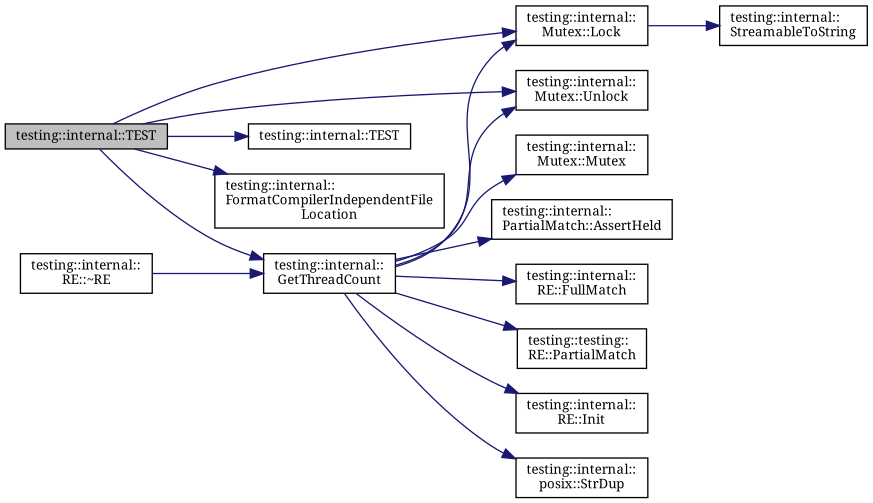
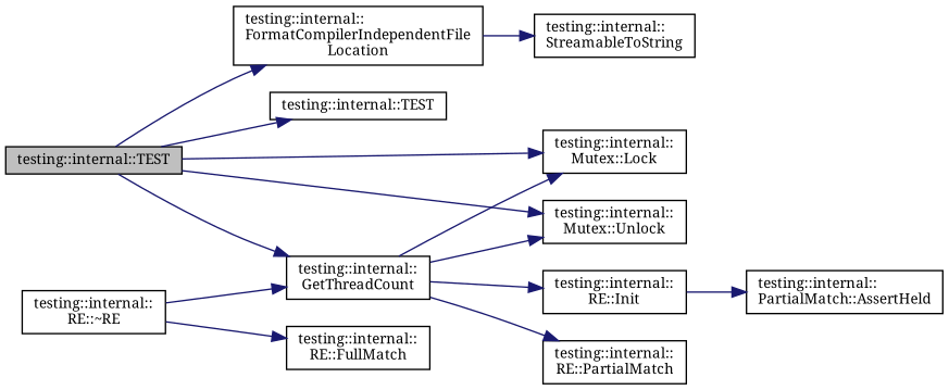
  digraph {
    fontname="Noto Serif"
    rankdir=LR
    node [color=black fillcolor=white fontname="Noto Serif" fontsize=10 shape=record style=filled]
    edge [color=midnightblue fontname="Noto Serif" fontsize=10 labelfontname=Helvetica labelfontsize=10 style=solid]
    n1 [fillcolor=grey75 fontcolor=black height=0.2 label="testing::internal::TEST" width=0.4]
    n2 [height=0.2 label="testing::internal::\lFormatCompilerIndependentFile\lLocation" width=0.4]
    n3 [height=0.2 label="testing::internal::\lMutex::Lock" width=0.4]
    n4 [height=0.2 label="testing::internal::\lMutex::Unlock" width=0.4]
    n5 [height=0.2 label="testing::internal::TEST" width=0.4]
    n6 [height=0.2 label="testing::internal::\lGetThreadCount" width=0.4]
    n7 [height=0.2 label="testing::internal::\lStreamableToString" width=0.4]
-   n8 [height=0.2 label="testing::internal::\lMutex::Mutex" width=0.4]
    n9 [height=0.2 label="testing::internal::\lPartialMatch::AssertHeld" width=0.4]
    n10 [height=0.2 label="testing::internal::\lRE::FullMatch" width=0.4]
-   n11 [height=0.2 label="testing::testing::\lRE::PartialMatch" width=0.4]
+   n11 [height=0.2 label="testing::internal::\lRE::PartialMatch" width=0.4]
    n12 [height=0.2 label="testing::internal::\lRE::Init" width=0.4]
-   n13 [height=0.2 label="testing::internal::\lposix::StrDup" width=0.4]
    n14 [height=0.2 label="testing::internal::\lRE::~RE" width=0.4]
    n1 -> n2
    n1 -> n3
    n1 -> n4
    n1 -> n5
    n1 -> n6
-   n3 -> n7
+   n2 -> n7
    n6 -> n3
    n6 -> n4
-   n6 -> n8
-   n6 -> n9
-   n6 -> n10
+   n12 -> n9
+   n14 -> n10
    n6 -> n11
    n6 -> n12
-   n6 -> n13
    n14 -> n6
  }
